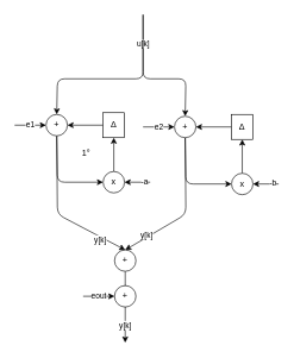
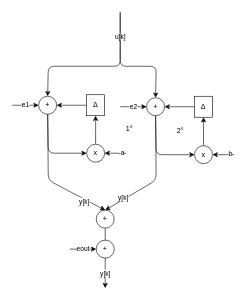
  <mxCell id="0" />
  <mxCell id="1" parent="0" />
  <mxCell id="2" style="edgeStyle=none;html=1;entryX=0;entryY=0.5;entryDx=0;entryDy=0;" edge="1" parent="1" source="5" target="19"><mxGeometry relative="1" as="geometry"><mxPoint x="79" y="320" as="targetPoint" /><Array as="points"><mxPoint x="80" y="300" /></Array></mxGeometry></mxCell>
  <mxCell id="3" value="y[k&lt;span style=&quot;background-color: light-dark(#ffffff, var(--ge-dark-color, #121212));&quot;&gt;]&lt;/span&gt;" style="edgeLabel;html=1;align=center;verticalAlign=middle;resizable=0;points=[];" vertex="1" connectable="0" parent="2"><mxGeometry x="0.646" y="-4" relative="1" as="geometry"><mxPoint as="offset" /></mxGeometry></mxCell>
  <mxCell id="4" style="edgeStyle=none;html=1;exitX=0.5;exitY=1;exitDx=0;exitDy=0;entryX=0;entryY=0.5;entryDx=0;entryDy=0;" edge="1" parent="1" source="5" target="11"><mxGeometry relative="1" as="geometry"><Array as="points"><mxPoint x="80" y="255" /></Array></mxGeometry></mxCell>
  <mxCell id="5" value="+" style="ellipse;whiteSpace=wrap;html=1;aspect=fixed;" vertex="1" parent="1"><mxGeometry x="64" y="160" width="30" height="30" as="geometry" /></mxCell>
  <mxCell id="6" style="edgeStyle=none;html=1;entryX=1;entryY=0.5;entryDx=0;entryDy=0;" edge="1" parent="1" source="7" target="5"><mxGeometry relative="1" as="geometry" /></mxCell>
  <mxCell id="7" value="&lt;meta charset=&quot;utf-8&quot;&gt;&lt;span lang=&quot;en&quot; class=&quot;BxUVEf ILfuVd&quot;&gt;&lt;span class=&quot;hgKElc&quot;&gt;&lt;span&gt;&lt;span&gt;Δ&lt;/span&gt;&lt;/span&gt;&lt;/span&gt;&lt;/span&gt;" style="rounded=0;whiteSpace=wrap;html=1;" vertex="1" parent="1"><mxGeometry x="144" y="157.5" width="30" height="35" as="geometry" /></mxCell>
  <mxCell id="8" value="" style="edgeStyle=none;orthogonalLoop=1;jettySize=auto;html=1;entryX=0.5;entryY=0;entryDx=0;entryDy=0;" edge="1" parent="1" target="5"><mxGeometry width="100" relative="1" as="geometry"><mxPoint x="200" y="20" as="sourcePoint" /><mxPoint x="140" y="30" as="targetPoint" /><Array as="points"><mxPoint x="200" y="110" /><mxPoint x="80" y="110" /></Array></mxGeometry></mxCell>
  <mxCell id="9" value="u[k]" style="edgeLabel;html=1;align=center;verticalAlign=middle;resizable=0;points=[];" vertex="1" connectable="0" parent="8"><mxGeometry x="-0.341" y="-1" relative="1" as="geometry"><mxPoint y="-46" as="offset" /></mxGeometry></mxCell>
  <mxCell id="10" style="edgeStyle=none;html=1;entryX=0.5;entryY=1;entryDx=0;entryDy=0;" edge="1" parent="1" source="11" target="7"><mxGeometry relative="1" as="geometry" /></mxCell>
  <mxCell id="11" value="x" style="ellipse;whiteSpace=wrap;html=1;aspect=fixed;" vertex="1" parent="1"><mxGeometry x="144" y="240" width="30" height="30" as="geometry" /></mxCell>
- <mxCell id="12" value="1°" style="text;html=1;align=center;verticalAlign=middle;resizable=0;points=[];autosize=1;strokeColor=none;fillColor=none;" vertex="1" parent="1"><mxGeometry x="105" y="200" width="30" height="30" as="geometry" /></mxCell>
+ <mxCell id="12" value="1°" style="text;html=1;align=center;verticalAlign=middle;resizable=0;points=[];autosize=1;strokeColor=none;fillColor=none;" vertex="1" parent="1"><mxGeometry x="200" y="200" width="30" height="30" as="geometry" /></mxCell>
  <mxCell id="13" value="e1" style="edgeStyle=none;orthogonalLoop=1;jettySize=auto;html=1;entryX=0;entryY=0.5;entryDx=0;entryDy=0;" edge="1" parent="1" target="5"><mxGeometry width="100" relative="1" as="geometry"><mxPoint x="20" y="175" as="sourcePoint" /><mxPoint x="64" y="225" as="targetPoint" /><Array as="points" /></mxGeometry></mxCell>
  <mxCell id="14" style="edgeStyle=none;html=1;entryX=0;entryY=0.5;entryDx=0;entryDy=0;" edge="1" parent="1" target="19"><mxGeometry relative="1" as="geometry"><mxPoint x="259" y="322.5" as="targetPoint" /><mxPoint x="259.085" y="192.5" as="sourcePoint" /><Array as="points"><mxPoint x="260" y="300" /></Array></mxGeometry></mxCell>
  <mxCell id="15" value="y[k&lt;span style=&quot;background-color: light-dark(#ffffff, var(--ge-dark-color, #121212));&quot;&gt;]&lt;/span&gt;" style="edgeLabel;html=1;align=center;verticalAlign=middle;resizable=0;points=[];" vertex="1" connectable="0" parent="14"><mxGeometry x="0.646" y="-4" relative="1" as="geometry"><mxPoint as="offset" /></mxGeometry></mxCell>
  <mxCell id="16" value="" style="edgeStyle=none;orthogonalLoop=1;jettySize=auto;html=1;entryX=0.5;entryY=0;entryDx=0;entryDy=0;" edge="1" parent="1"><mxGeometry width="100" relative="1" as="geometry"><mxPoint x="200" y="20" as="sourcePoint" /><mxPoint x="259" y="162.5" as="targetPoint" /><Array as="points"><mxPoint x="200" y="110" /><mxPoint x="260" y="110" /></Array></mxGeometry></mxCell>
  <mxCell id="17" style="edgeStyle=none;html=1;" edge="1" parent="1" source="19"><mxGeometry relative="1" as="geometry"><mxPoint x="175" y="480" as="targetPoint" /></mxGeometry></mxCell>
  <mxCell id="18" value="y[k]" style="edgeLabel;html=1;align=center;verticalAlign=middle;resizable=0;points=[];" vertex="1" connectable="0" parent="17"><mxGeometry x="-0.512" y="-2" relative="1" as="geometry"><mxPoint x="1" y="51" as="offset" /></mxGeometry></mxCell>
  <mxCell id="19" value="+" style="ellipse;whiteSpace=wrap;html=1;aspect=fixed;direction=south;" vertex="1" parent="1"><mxGeometry x="160" y="350" width="30" height="30" as="geometry" /></mxCell>
  <mxCell id="20" value="+" style="ellipse;whiteSpace=wrap;html=1;aspect=fixed;" vertex="1" parent="1"><mxGeometry x="160" y="400" width="30" height="30" as="geometry" /></mxCell>
  <mxCell id="21" value="eout" style="edgeStyle=none;orthogonalLoop=1;jettySize=auto;html=1;entryX=0;entryY=0.5;entryDx=0;entryDy=0;" edge="1" parent="1" target="20"><mxGeometry width="100" relative="1" as="geometry"><mxPoint x="116" y="415" as="sourcePoint" /><mxPoint x="156" y="400" as="targetPoint" /><Array as="points" /></mxGeometry></mxCell>
  <mxCell id="22" value="" style="edgeStyle=none;orthogonalLoop=1;jettySize=auto;html=1;entryX=1;entryY=0.5;entryDx=0;entryDy=0;" edge="1" parent="1" target="11"><mxGeometry width="100" relative="1" as="geometry"><mxPoint x="210" y="255" as="sourcePoint" /><mxPoint x="230" y="290" as="targetPoint" /><Array as="points" /></mxGeometry></mxCell>
  <mxCell id="23" value="-a" style="edgeLabel;html=1;align=center;verticalAlign=middle;resizable=0;points=[];" vertex="1" connectable="0" parent="22"><mxGeometry x="-0.496" y="-2" relative="1" as="geometry"><mxPoint as="offset" /></mxGeometry></mxCell>
  <mxCell id="24" style="edgeStyle=none;html=1;exitX=0.5;exitY=1;exitDx=0;exitDy=0;entryX=0;entryY=0.5;entryDx=0;entryDy=0;" edge="1" parent="1" source="25" target="29"><mxGeometry relative="1" as="geometry"><Array as="points"><mxPoint x="260" y="257.5" /></Array></mxGeometry></mxCell>
  <mxCell id="25" value="+" style="ellipse;whiteSpace=wrap;html=1;aspect=fixed;" vertex="1" parent="1"><mxGeometry x="244" y="162.5" width="30" height="30" as="geometry" /></mxCell>
  <mxCell id="26" style="edgeStyle=none;html=1;entryX=1;entryY=0.5;entryDx=0;entryDy=0;" edge="1" parent="1" source="27" target="25"><mxGeometry relative="1" as="geometry" /></mxCell>
  <mxCell id="27" value="&lt;meta charset=&quot;utf-8&quot;&gt;&lt;span lang=&quot;en&quot; class=&quot;BxUVEf ILfuVd&quot;&gt;&lt;span class=&quot;hgKElc&quot;&gt;&lt;span&gt;&lt;span&gt;Δ&lt;/span&gt;&lt;/span&gt;&lt;/span&gt;&lt;/span&gt;" style="rounded=0;whiteSpace=wrap;html=1;" vertex="1" parent="1"><mxGeometry x="324" y="160" width="30" height="35" as="geometry" /></mxCell>
  <mxCell id="28" style="edgeStyle=none;html=1;entryX=0.5;entryY=1;entryDx=0;entryDy=0;" edge="1" parent="1" source="29" target="27"><mxGeometry relative="1" as="geometry" /></mxCell>
  <mxCell id="29" value="x" style="ellipse;whiteSpace=wrap;html=1;aspect=fixed;" vertex="1" parent="1"><mxGeometry x="324" y="242.5" width="30" height="30" as="geometry" /></mxCell>
+ <mxCell id="30" value="2°" style="text;html=1;align=center;verticalAlign=middle;resizable=0;points=[];autosize=1;strokeColor=none;fillColor=none;" vertex="1" parent="1"><mxGeometry x="285" y="202.5" width="30" height="30" as="geometry" /></mxCell>
  <mxCell id="31" value="e2" style="edgeStyle=none;orthogonalLoop=1;jettySize=auto;html=1;entryX=0;entryY=0.5;entryDx=0;entryDy=0;" edge="1" parent="1" target="25"><mxGeometry width="100" relative="1" as="geometry"><mxPoint x="200" y="177.5" as="sourcePoint" /><mxPoint x="244" y="227.5" as="targetPoint" /><Array as="points" /></mxGeometry></mxCell>
  <mxCell id="32" value="" style="edgeStyle=none;orthogonalLoop=1;jettySize=auto;html=1;entryX=1;entryY=0.5;entryDx=0;entryDy=0;" edge="1" parent="1" target="29"><mxGeometry width="100" relative="1" as="geometry"><mxPoint x="390" y="257.5" as="sourcePoint" /><mxPoint x="410" y="292.5" as="targetPoint" /><Array as="points" /></mxGeometry></mxCell>
  <mxCell id="33" value="-b" style="edgeLabel;html=1;align=center;verticalAlign=middle;resizable=0;points=[];" vertex="1" connectable="0" parent="32"><mxGeometry x="-0.496" y="-2" relative="1" as="geometry"><mxPoint as="offset" /></mxGeometry></mxCell>
